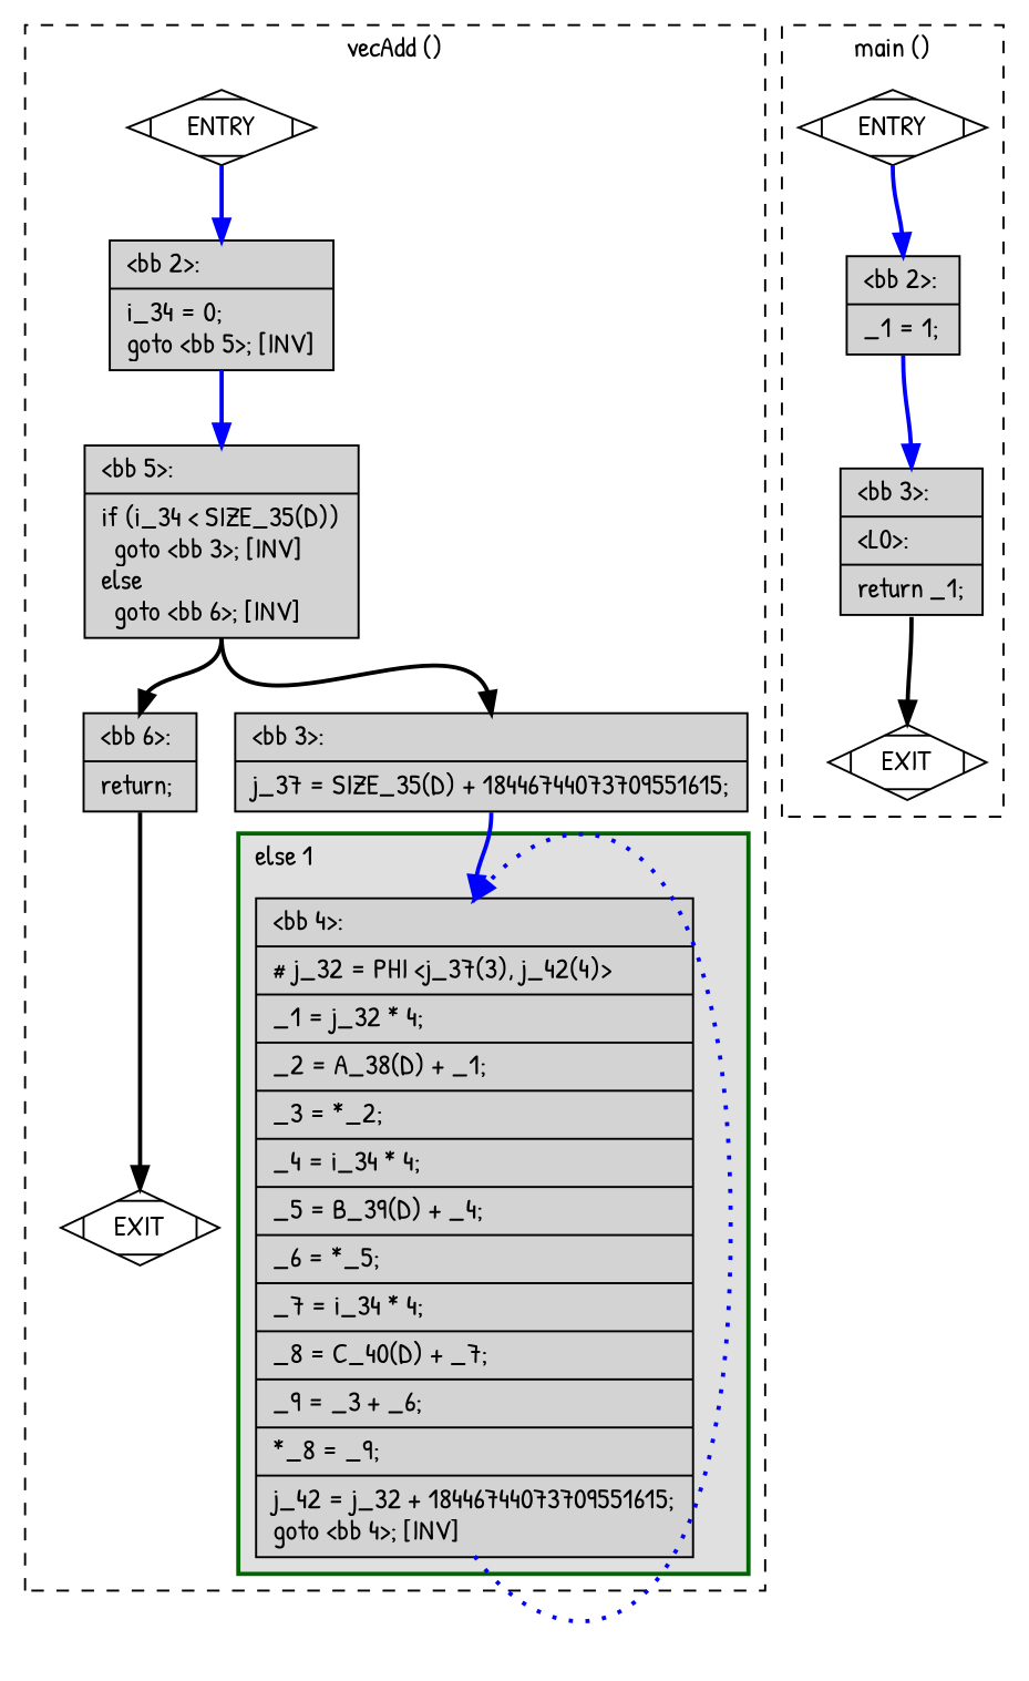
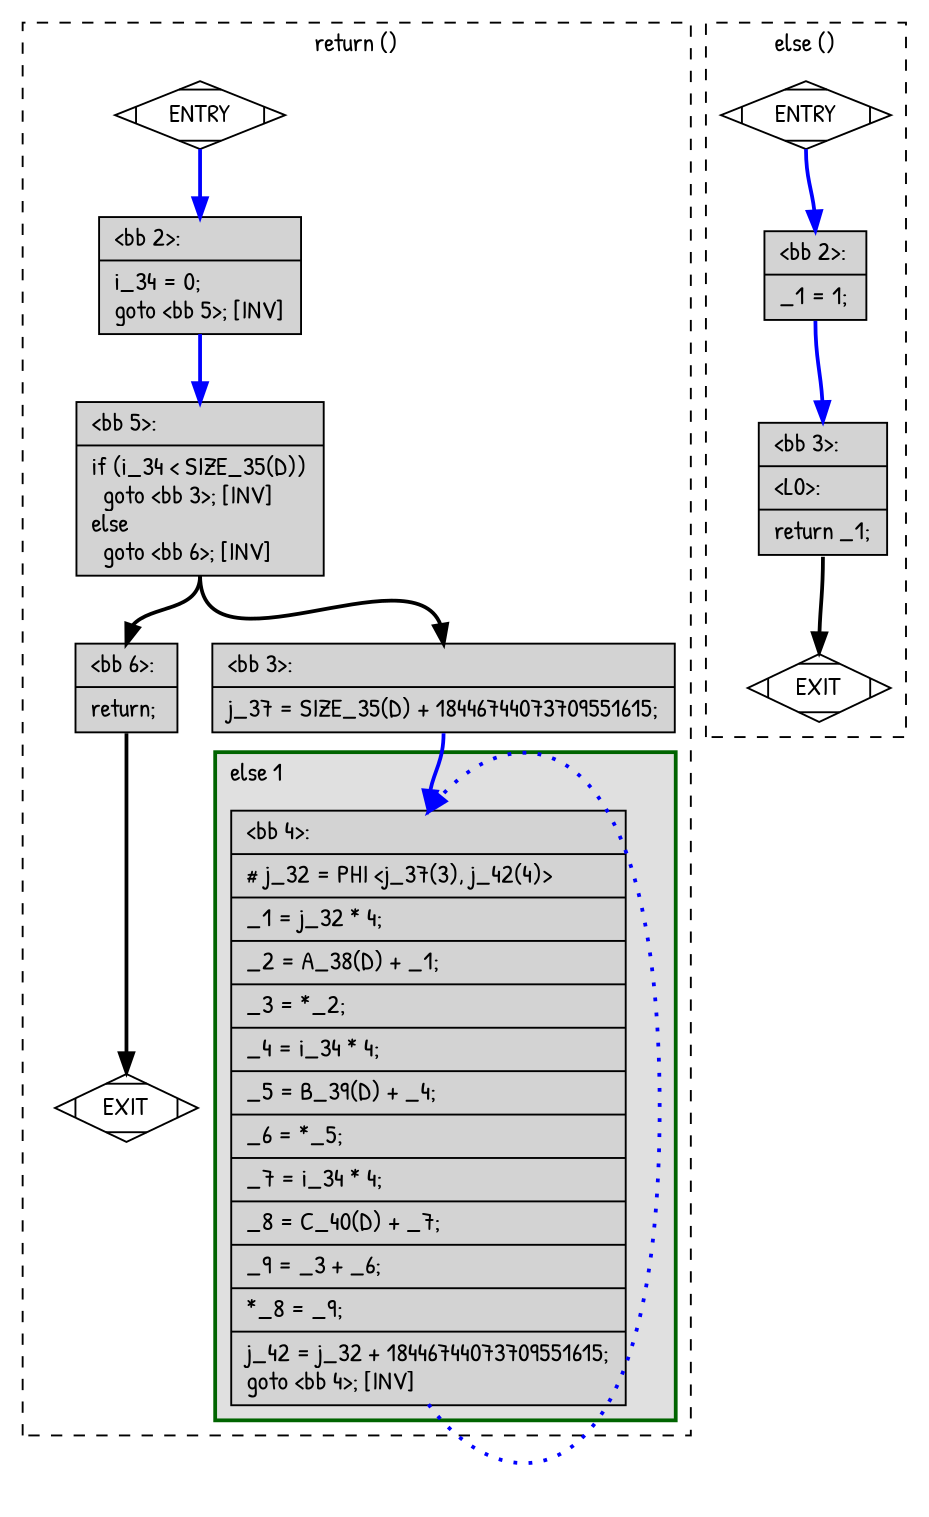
  digraph {
    fontname="Patrick Hand"
    node [fillcolor=lightgrey fontname="Patrick Hand" shape=record style=filled]
    edge [color=blue constraint=true fontname="Patrick Hand" headport=n style="solid,bold" tailport=s weight=10]
    n1 [label="{\<bb\ 4\>:\l|#\ j_32\ =\ PHI\ \<j_37(3),\ j_42(4)\>\l|_1\ =\ j_32\ *\ 4;\l|_2\ =\ A_38(D)\ +\ _1;\l|_3\ =\ *_2;\l|_4\ =\ i_34\ *\ 4;\l|_5\ =\ B_39(D)\ +\ _4;\l|_6\ =\ *_5;\l|_7\ =\ i_34\ *\ 4;\l|_8\ =\ C_40(D)\ +\ _7;\l|_9\ =\ _3\ +\ _6;\l|*_8\ =\ _9;\l|j_42\ =\ j_32\ +\ 18446744073709551615;\lgoto\ \<bb\ 4\>;\ [INV]\l}"]
    n2 [fillcolor=white label=ENTRY shape=Mdiamond]
    n3 [fillcolor=white label=EXIT shape=Mdiamond]
    n4 [label="{\<bb\ 2\>:\l|i_34\ =\ 0;\lgoto\ \<bb\ 5\>;\ [INV]\l}"]
    n5 [label="{\<bb\ 5\>:\l|if\ (i_34\ \<\ SIZE_35(D))\l\ \ goto\ \<bb\ 3\>;\ [INV]\lelse\l\ \ goto\ \<bb\ 6\>;\ [INV]\l}"]
    n6 [label="{\<bb\ 3\>:\l|j_37\ =\ SIZE_35(D)\ +\ 18446744073709551615;\l}"]
    n7 [label="{\<bb\ 6\>:\l|return;\l}"]
    n8 [fillcolor=white label=ENTRY shape=Mdiamond]
    n9 [fillcolor=white label=EXIT shape=Mdiamond]
    n10 [label="{\<bb\ 2\>:\l|_1\ =\ 1;\l}"]
    n11 [label="{\<bb\ 3\>:\l|\<L0\>:\l|return\ _1;\l}"]
    subgraph cluster_1 {
      color=black
-     label="vecAdd ()"
+     label="return ()"
      style=dashed
      n2
      n3
      n4
      n5
      n6
      n7
      subgraph cluster_2 {
        color=darkgreen
        fillcolor=grey88
        label="else 1"
        labeljust=l
        penwidth=2
        style=filled
        n1
      }
    }
    subgraph cluster_3 {
      color=black
-     label="main ()"
+     label="else ()"
      style=dashed
      n8
      n9
      n10
      n11
    }
    n1 -> n1 [constraint=false style="dotted,bold"]
    n2 -> n3 [style=invis color="" weight=""]
    n2 -> n4 [weight=100]
    n4 -> n5 [weight=100]
    n5 -> n6 [color=black]
    n5 -> n7 [color=black]
    n6 -> n1 [weight=100]
    n7 -> n3 [color=black]
    n8 -> n9 [style=invis color="" weight=""]
    n8 -> n10 [weight=100]
    n10 -> n11 [weight=100]
    n11 -> n9 [color=black]
  }
